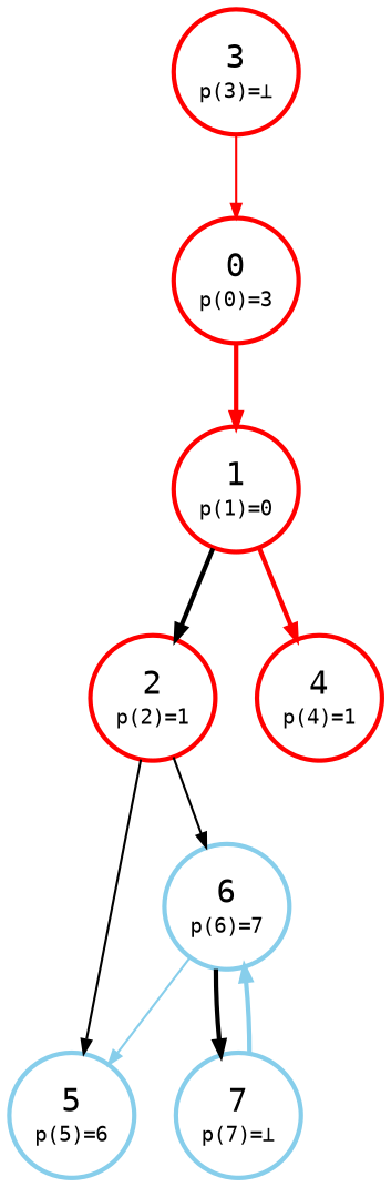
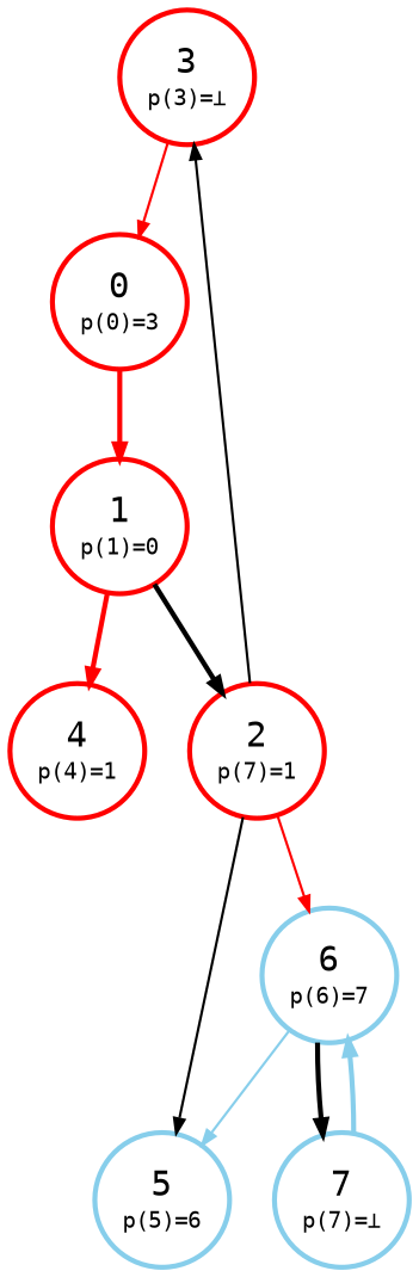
  digraph {
    normalize=true
    scale=1.2
    splines=line
    node [color=red fixedsize=true fontname=monospace shape=circle style=bold]
    edge [arrowsize=0.6 color="#bbb" fontname=monospace fontsize=9 style=bold]
    n1 [label=<             <table border="0" cellpadding="1" cellspacing="0">                 <tr>                     <td>3</td>                 </tr>                 <tr>                     <td><font point-size="9">p(3)=⊥</font></td>                 </tr>             </table>         > width=0.75]
    n2 [label=<             <table border="0" cellpadding="1" cellspacing="0">                 <tr>                     <td>0</td>                 </tr>                 <tr>                     <td><font point-size="9">p(0)=3</font></td>                 </tr>             </table>         > width=0.75]
    n3 [label=<             <table border="0" cellpadding="1" cellspacing="0">                 <tr>                     <td>1</td>                 </tr>                 <tr>                     <td><font point-size="9">p(1)=0</font></td>                 </tr>             </table>         > width=0.75]
-   n4 [label=<             <table border="0" cellpadding="1" cellspacing="0">                 <tr>                     <td>2</td>                 </tr>                 <tr>                     <td><font point-size="9">p(2)=1</font></td>                 </tr>             </table>         > width=0.75]
+   n4 [label=<             <table border="0" cellpadding="1" cellspacing="0">                 <tr>                     <td>2</td>                 </tr>                 <tr>                     <td><font point-size="9">p(7)=1</font></td>                 </tr>             </table>         > width=0.75]
    n5 [label=<             <table border="0" cellpadding="1" cellspacing="0">                 <tr>                     <td>4</td>                 </tr>                 <tr>                     <td><font point-size="9">p(4)=1</font></td>                 </tr>             </table>         > width=0.75]
    n6 [color=skyblue label=<             <table border="0" cellpadding="1" cellspacing="0">                 <tr>                     <td>6</td>                 </tr>                 <tr>                     <td><font point-size="9">p(6)=7</font></td>                 </tr>             </table>         > width=0.75]
    n7 [color=skyblue label=<             <table border="0" cellpadding="1" cellspacing="0">                 <tr>                     <td>5</td>                 </tr>                 <tr>                     <td><font point-size="9">p(5)=6</font></td>                 </tr>             </table>         > width=0.75]
    n8 [color=skyblue label=<             <table border="0" cellpadding="1" cellspacing="0">                 <tr>                     <td>7</td>                 </tr>                 <tr>                     <td><font point-size="9">p(7)=⊥</font></td>                 </tr>             </table>         > width=0.75]
    n1 -> n2 [color=red style=solid]
    n2 -> n3 [color=red]
    n3 -> n4
    n3 -> n5 [color=red]
-   n4 -> n6 [style=""]
+   n4 -> n1 [style=""]
+   n4 -> n6 [color=red style=""]
    n4 -> n7 [style=""]
    n6 -> n7 [color=skyblue style=solid]
    n6 -> n8
    n8 -> n6 [color=skyblue]
  }
